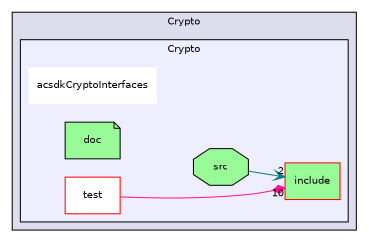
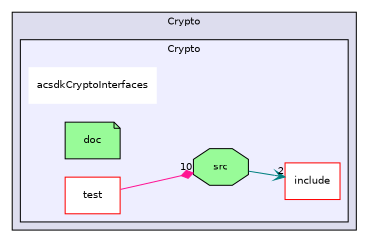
  digraph {
    compound=true
    rankdir=LR
    node [fillcolor=palegreen fontname=Helvetica fontsize=10 shape=box style=filled color=black]
    edge [labeldistance=1.5 labelfontname=Helvetica labelfontsize=10]
    n1 [fillcolor=white label=acsdkCryptoInterfaces shape=plaintext color=""]
    n2 [label=doc shape=note]
-   n3 [color=red label=include]
+   n3 [color=red fillcolor=white label=include]
    n4 [label=src shape=octagon]
    n5 [color=red fillcolor=white label=test]
    subgraph cluster_1 {
      bgcolor="#ddddee"
      fontname=Helvetica
      fontsize=10
      label=Crypto
      pencolor=black
      subgraph cluster_2 {
        bgcolor="#eeeeff"
        fontname=Helvetica
        fontsize=10
        label=Crypto
        pencolor=black
        n1
        n2
        n3
        n4
        n5
      }
    }
    n4 -> n3 [arrowhead=vee color=teal headlabel=2]
-   n5 -> n3 [arrowhead=diamond color=deeppink headlabel=10]
+   n5 -> n4 [arrowhead=diamond color=deeppink headlabel=10]
  }
